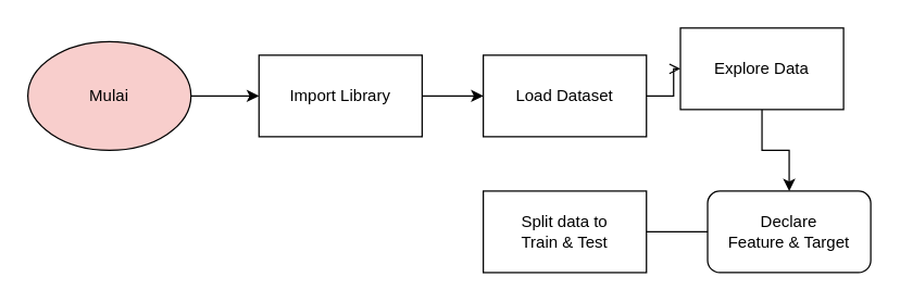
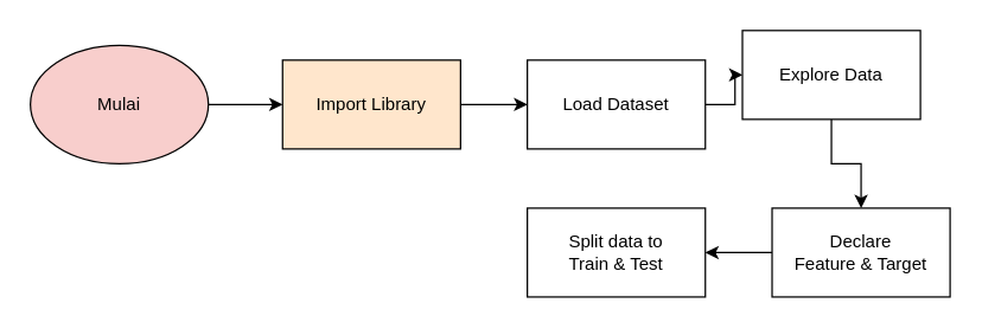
  <mxCell id="0" />
  <mxCell id="1" parent="0" />
  <mxCell id="2" style="edgeStyle=orthogonalEdgeStyle;rounded=0;orthogonalLoop=1;jettySize=auto;html=1;entryX=0;entryY=0.5;entryDx=0;entryDy=0;" edge="1" parent="1" source="3" target="5"><mxGeometry relative="1" as="geometry" /></mxCell>
  <mxCell id="3" value="Mulai" style="ellipse;whiteSpace=wrap;html=1;fillColor=#f8cecc;" vertex="1" parent="1"><mxGeometry x="20" y="30" width="120" height="80" as="geometry" /></mxCell>
  <mxCell id="4" style="edgeStyle=orthogonalEdgeStyle;rounded=0;orthogonalLoop=1;jettySize=auto;html=1;entryX=0;entryY=0.5;entryDx=0;entryDy=0;" edge="1" parent="1" source="5" target="7"><mxGeometry relative="1" as="geometry" /></mxCell>
- <mxCell id="5" value="Import Library" style="whiteSpace=wrap;html=1;" vertex="1" parent="1"><mxGeometry x="190" y="40" width="120" height="60" as="geometry" /></mxCell>
- <mxCell id="6" style="edgeStyle=orthogonalEdgeStyle;rounded=0;orthogonalLoop=1;jettySize=auto;html=1;entryX=0;entryY=0.5;entryDx=0;entryDy=0;endArrow=open;" edge="1" parent="1" source="7" target="9"><mxGeometry relative="1" as="geometry" /></mxCell>
+ <mxCell id="5" value="Import Library" style="whiteSpace=wrap;html=1;fillColor=#ffe6cc;" vertex="1" parent="1"><mxGeometry x="190" y="40" width="120" height="60" as="geometry" /></mxCell>
+ <mxCell id="6" style="edgeStyle=orthogonalEdgeStyle;rounded=0;orthogonalLoop=1;jettySize=auto;html=1;entryX=0;entryY=0.5;entryDx=0;entryDy=0;" edge="1" parent="1" source="7" target="9"><mxGeometry relative="1" as="geometry" /></mxCell>
  <mxCell id="7" value="Load Dataset" style="whiteSpace=wrap;html=1;" vertex="1" parent="1"><mxGeometry x="355" y="40" width="120" height="60" as="geometry" /></mxCell>
  <mxCell id="8" style="edgeStyle=orthogonalEdgeStyle;rounded=0;orthogonalLoop=1;jettySize=auto;html=1;entryX=0.5;entryY=0;entryDx=0;entryDy=0;" edge="1" parent="1" source="9" target="11"><mxGeometry relative="1" as="geometry" /></mxCell>
  <mxCell id="9" value="Explore Data" style="whiteSpace=wrap;html=1;" vertex="1" parent="1"><mxGeometry x="500" y="20" width="120" height="60" as="geometry" /></mxCell>
- <mxCell id="10" style="edgeStyle=orthogonalEdgeStyle;rounded=0;orthogonalLoop=1;jettySize=auto;html=1;entryX=1;entryY=0.5;entryDx=0;entryDy=0;endArrow=none;" edge="1" parent="1" source="11" target="12"><mxGeometry relative="1" as="geometry" /></mxCell>
- <mxCell id="11" value="Declare&lt;br&gt;Feature &amp;amp; Target" style="whiteSpace=wrap;html=1;rounded=1;" vertex="1" parent="1"><mxGeometry x="520" y="140" width="120" height="60" as="geometry" /></mxCell>
+ <mxCell id="10" style="edgeStyle=orthogonalEdgeStyle;rounded=0;orthogonalLoop=1;jettySize=auto;html=1;entryX=1;entryY=0.5;entryDx=0;entryDy=0;" edge="1" parent="1" source="11" target="12"><mxGeometry relative="1" as="geometry" /></mxCell>
+ <mxCell id="11" value="Declare&lt;br&gt;Feature &amp;amp; Target" style="whiteSpace=wrap;html=1;" vertex="1" parent="1"><mxGeometry x="520" y="140" width="120" height="60" as="geometry" /></mxCell>
  <mxCell id="12" value="Split data to&lt;br&gt;Train &amp;amp; Test" style="whiteSpace=wrap;html=1;" vertex="1" parent="1"><mxGeometry x="355" y="140" width="120" height="60" as="geometry" /></mxCell>
